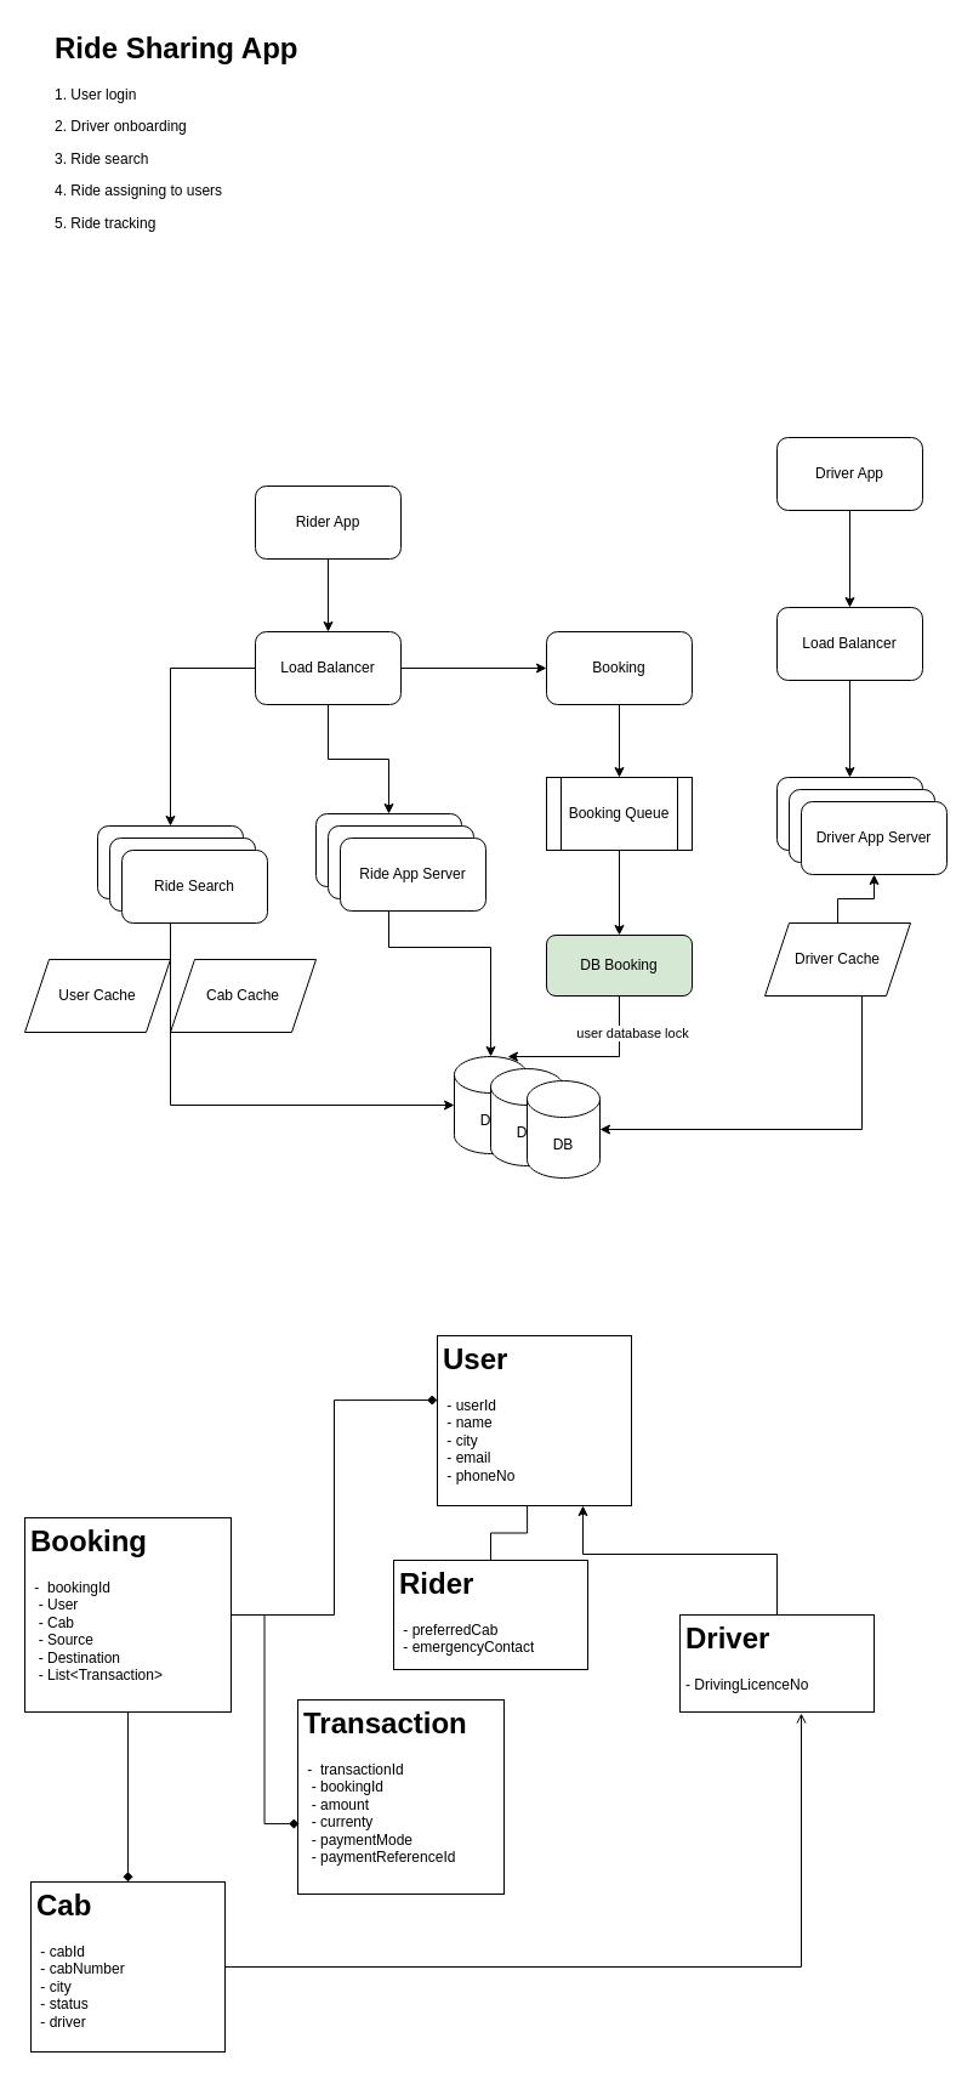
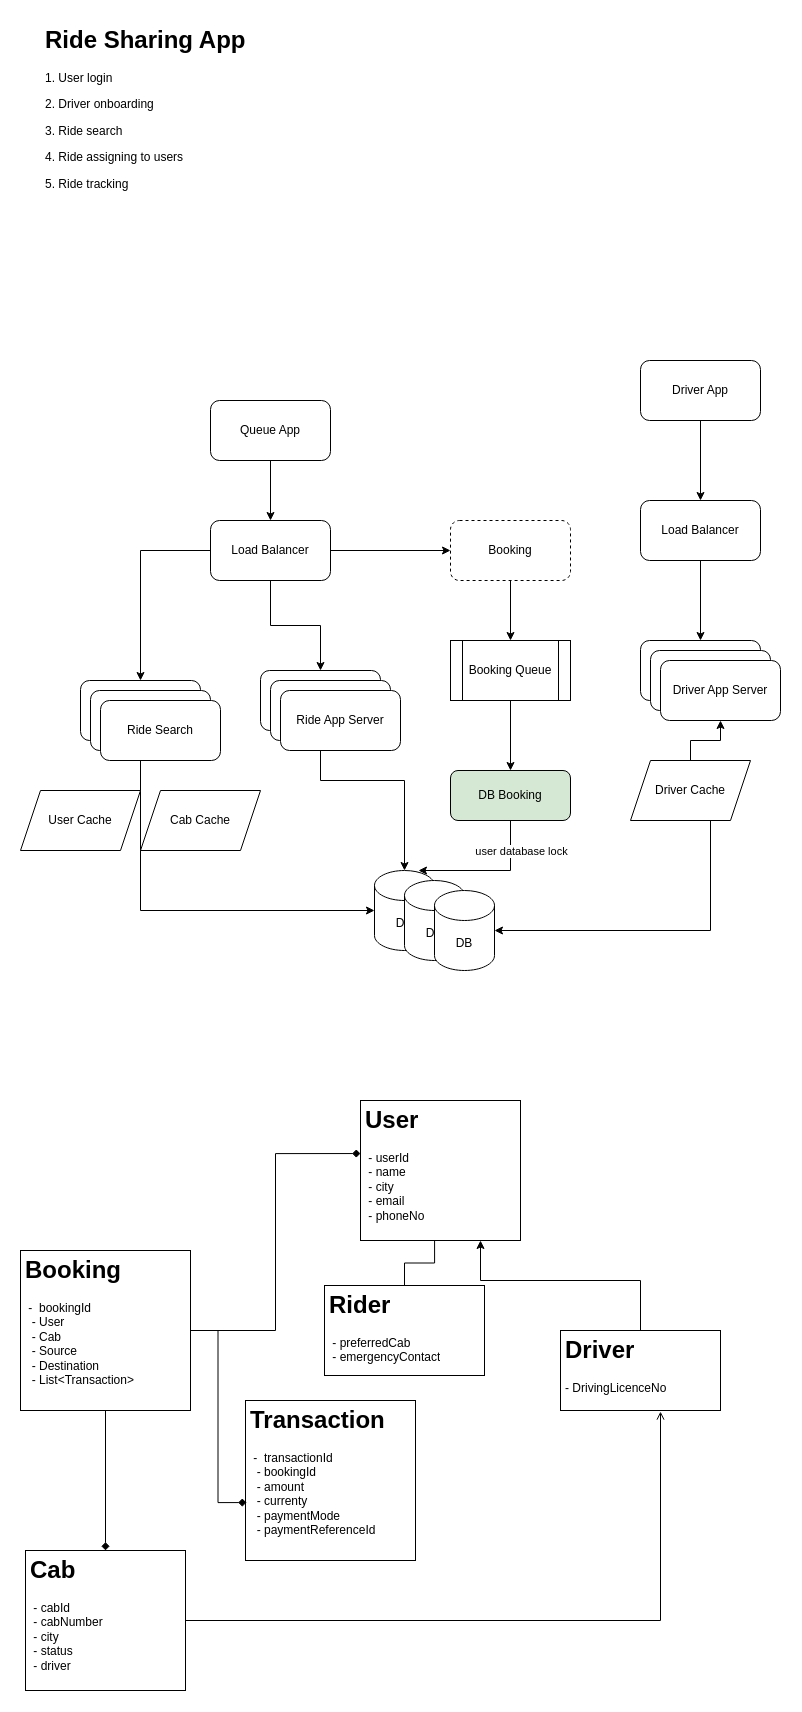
  <mxCell id="0" />
  <mxCell id="1" parent="0" />
  <mxCell id="2" value="&lt;h1&gt;Ride Sharing App&lt;/h1&gt;&lt;p&gt;1. User login&lt;/p&gt;&lt;p&gt;2. Driver onboarding&lt;/p&gt;&lt;p&gt;3. Ride search&lt;/p&gt;&lt;p&gt;4. Ride assigning to users&lt;/p&gt;&lt;p&gt;5. Ride tracking&lt;/p&gt;&lt;p&gt;&lt;br&gt;&lt;/p&gt;" style="text;html=1;spacing=5;spacingTop=-20;whiteSpace=wrap;overflow=hidden;rounded=0;" parent="1" vertex="1"><mxGeometry x="40" y="20" width="470" height="190" as="geometry" /></mxCell>
  <mxCell id="3" value="" style="edgeStyle=orthogonalEdgeStyle;rounded=0;orthogonalLoop=1;jettySize=auto;html=1;" parent="1" source="4" target="9" edge="1"><mxGeometry relative="1" as="geometry" /></mxCell>
- <mxCell id="4" value="Rider App" style="rounded=1;whiteSpace=wrap;html=1;" parent="1" vertex="1"><mxGeometry x="210" y="400" width="120" height="60" as="geometry" /></mxCell>
+ <mxCell id="4" value="Queue App" style="rounded=1;whiteSpace=wrap;html=1;" parent="1" vertex="1"><mxGeometry x="210" y="400" width="120" height="60" as="geometry" /></mxCell>
  <mxCell id="5" value="" style="edgeStyle=orthogonalEdgeStyle;rounded=0;orthogonalLoop=1;jettySize=auto;html=1;" parent="1" source="6" target="13" edge="1"><mxGeometry relative="1" as="geometry" /></mxCell>
  <mxCell id="6" value="Driver App" style="rounded=1;whiteSpace=wrap;html=1;" parent="1" vertex="1"><mxGeometry x="640" y="360" width="120" height="60" as="geometry" /></mxCell>
  <mxCell id="7" value="" style="edgeStyle=orthogonalEdgeStyle;rounded=0;orthogonalLoop=1;jettySize=auto;html=1;" parent="1" source="9" target="11" edge="1"><mxGeometry relative="1" as="geometry" /></mxCell>
  <mxCell id="8" style="edgeStyle=orthogonalEdgeStyle;rounded=0;orthogonalLoop=1;jettySize=auto;html=1;entryX=0.5;entryY=0;entryDx=0;entryDy=0;" parent="1" source="9" target="17" edge="1"><mxGeometry relative="1" as="geometry" /></mxCell>
  <mxCell id="9" value="Load Balancer" style="rounded=1;whiteSpace=wrap;html=1;" parent="1" vertex="1"><mxGeometry x="210" y="520" width="120" height="60" as="geometry" /></mxCell>
  <mxCell id="10" style="edgeStyle=orthogonalEdgeStyle;rounded=0;orthogonalLoop=1;jettySize=auto;html=1;" parent="1" source="11" target="15" edge="1"><mxGeometry relative="1" as="geometry"><Array as="points"><mxPoint x="320" y="780" /><mxPoint x="404" y="780" /></Array></mxGeometry></mxCell>
  <mxCell id="11" value="Ride App Server" style="rounded=1;whiteSpace=wrap;html=1;" parent="1" vertex="1"><mxGeometry x="260" y="670" width="120" height="60" as="geometry" /></mxCell>
  <mxCell id="12" value="" style="edgeStyle=orthogonalEdgeStyle;rounded=0;orthogonalLoop=1;jettySize=auto;html=1;" parent="1" source="13" target="14" edge="1"><mxGeometry relative="1" as="geometry" /></mxCell>
  <mxCell id="13" value="Load Balancer" style="rounded=1;whiteSpace=wrap;html=1;" parent="1" vertex="1"><mxGeometry x="640" y="500" width="120" height="60" as="geometry" /></mxCell>
  <mxCell id="14" value="Driver App Server" style="rounded=1;whiteSpace=wrap;html=1;" parent="1" vertex="1"><mxGeometry x="640" y="640" width="120" height="60" as="geometry" /></mxCell>
  <mxCell id="15" value="DB" style="shape=cylinder3;whiteSpace=wrap;html=1;boundedLbl=1;backgroundOutline=1;size=15;" parent="1" vertex="1"><mxGeometry x="374" y="870" width="60" height="80" as="geometry" /></mxCell>
  <mxCell id="16" style="edgeStyle=orthogonalEdgeStyle;rounded=0;orthogonalLoop=1;jettySize=auto;html=1;entryX=1;entryY=0.5;entryDx=0;entryDy=0;entryPerimeter=0;" parent="1" source="28" target="21" edge="1"><mxGeometry relative="1" as="geometry"><mxPoint x="686" y="950" as="sourcePoint" /><mxPoint x="500" y="960" as="targetPoint" /><Array as="points"><mxPoint x="710" y="930" /></Array></mxGeometry></mxCell>
  <mxCell id="17" value="Ride Search" style="rounded=1;whiteSpace=wrap;html=1;" parent="1" vertex="1"><mxGeometry x="80" y="680" width="120" height="60" as="geometry" /></mxCell>
  <mxCell id="18" style="edgeStyle=orthogonalEdgeStyle;rounded=0;orthogonalLoop=1;jettySize=auto;html=1;entryX=0;entryY=0.5;entryDx=0;entryDy=0;entryPerimeter=0;" parent="1" source="17" target="15" edge="1"><mxGeometry relative="1" as="geometry"><Array as="points"><mxPoint x="140" y="910" /></Array></mxGeometry></mxCell>
  <mxCell id="19" value="User Cache" style="shape=parallelogram;perimeter=parallelogramPerimeter;whiteSpace=wrap;html=1;fixedSize=1;" parent="1" vertex="1"><mxGeometry x="20" y="790" width="120" height="60" as="geometry" /></mxCell>
  <mxCell id="20" value="DB" style="shape=cylinder3;whiteSpace=wrap;html=1;boundedLbl=1;backgroundOutline=1;size=15;" parent="1" vertex="1"><mxGeometry x="404" y="880" width="60" height="80" as="geometry" /></mxCell>
  <mxCell id="21" value="DB" style="shape=cylinder3;whiteSpace=wrap;html=1;boundedLbl=1;backgroundOutline=1;size=15;" parent="1" vertex="1"><mxGeometry x="434" y="890" width="60" height="80" as="geometry" /></mxCell>
  <mxCell id="22" value="Driver App Server" style="rounded=1;whiteSpace=wrap;html=1;" parent="1" vertex="1"><mxGeometry x="650" y="650" width="120" height="60" as="geometry" /></mxCell>
  <mxCell id="23" value="Driver App Server" style="rounded=1;whiteSpace=wrap;html=1;" parent="1" vertex="1"><mxGeometry x="660" y="660" width="120" height="60" as="geometry" /></mxCell>
  <mxCell id="24" value="Ride App Server" style="rounded=1;whiteSpace=wrap;html=1;" parent="1" vertex="1"><mxGeometry x="270" y="680" width="120" height="60" as="geometry" /></mxCell>
  <mxCell id="25" value="Ride App Server" style="rounded=1;whiteSpace=wrap;html=1;" parent="1" vertex="1"><mxGeometry x="280" y="690" width="120" height="60" as="geometry" /></mxCell>
  <mxCell id="26" value="Cab Cache" style="shape=parallelogram;perimeter=parallelogramPerimeter;whiteSpace=wrap;html=1;fixedSize=1;" parent="1" vertex="1"><mxGeometry x="140" y="790" width="120" height="60" as="geometry" /></mxCell>
  <mxCell id="27" style="edgeStyle=orthogonalEdgeStyle;rounded=0;orthogonalLoop=1;jettySize=auto;html=1;entryX=0.5;entryY=1;entryDx=0;entryDy=0;" parent="1" source="28" target="23" edge="1"><mxGeometry relative="1" as="geometry" /></mxCell>
  <mxCell id="28" value="Driver Cache" style="shape=parallelogram;perimeter=parallelogramPerimeter;whiteSpace=wrap;html=1;fixedSize=1;" parent="1" vertex="1"><mxGeometry x="630" y="760" width="120" height="60" as="geometry" /></mxCell>
  <mxCell id="29" value="Ride Search" style="rounded=1;whiteSpace=wrap;html=1;" parent="1" vertex="1"><mxGeometry x="90" y="690" width="120" height="60" as="geometry" /></mxCell>
  <mxCell id="30" value="Ride Search" style="rounded=1;whiteSpace=wrap;html=1;" parent="1" vertex="1"><mxGeometry x="100" y="700" width="120" height="60" as="geometry" /></mxCell>
  <mxCell id="31" style="edgeStyle=orthogonalEdgeStyle;rounded=0;orthogonalLoop=1;jettySize=auto;html=1;entryX=0.733;entryY=0;entryDx=0;entryDy=0;entryPerimeter=0;exitX=0.5;exitY=1;exitDx=0;exitDy=0;" parent="1" source="50" target="15" edge="1"><mxGeometry relative="1" as="geometry"><mxPoint x="510" y="740" as="sourcePoint" /><Array as="points"><mxPoint x="510" y="870" /></Array></mxGeometry></mxCell>
  <mxCell id="32" style="edgeStyle=orthogonalEdgeStyle;rounded=0;orthogonalLoop=1;jettySize=auto;html=1;endArrow=diamond;endFill=1;" parent="1" source="33" target="35" edge="1"><mxGeometry relative="1" as="geometry" /></mxCell>
  <mxCell id="33" value="&lt;h1&gt;Booking&lt;/h1&gt;&lt;div&gt;&amp;nbsp;-&amp;nbsp; bookingId&lt;/div&gt;&lt;div&gt;&lt;span style=&quot;background-color: initial;&quot;&gt;&amp;nbsp; - User&lt;/span&gt;&lt;br&gt;&lt;/div&gt;&lt;div&gt;&amp;nbsp; - Cab&lt;/div&gt;&lt;div&gt;&amp;nbsp; - Source&lt;/div&gt;&lt;div&gt;&amp;nbsp; - Destination&lt;/div&gt;&lt;div&gt;&amp;nbsp; - List&amp;lt;Transaction&amp;gt;&lt;/div&gt;" style="text;html=1;spacing=5;spacingTop=-20;whiteSpace=wrap;overflow=hidden;rounded=0;strokeColor=default;" parent="1" vertex="1"><mxGeometry x="20" y="1250" width="170" height="160" as="geometry" /></mxCell>
  <mxCell id="34" value="&lt;h1&gt;User&lt;/h1&gt;&lt;div&gt;&amp;nbsp;- userId&lt;/div&gt;&lt;div&gt;&amp;nbsp;- name&lt;/div&gt;&lt;div&gt;&amp;nbsp;- city&lt;/div&gt;&lt;div&gt;&amp;nbsp;- email&lt;/div&gt;&lt;div&gt;&amp;nbsp;- phoneNo&lt;/div&gt;" style="text;html=1;spacing=5;spacingTop=-20;whiteSpace=wrap;overflow=hidden;rounded=0;strokeColor=default;" parent="1" vertex="1"><mxGeometry x="360" y="1100" width="160" height="140" as="geometry" /></mxCell>
  <mxCell id="35" value="&lt;h1&gt;Cab&lt;/h1&gt;&lt;div&gt;&amp;nbsp;- cabId&lt;/div&gt;&lt;div&gt;&amp;nbsp;- cabNumber&lt;/div&gt;&lt;div&gt;&amp;nbsp;- city&lt;/div&gt;&lt;div&gt;&amp;nbsp;- status&lt;/div&gt;&lt;div&gt;&amp;nbsp;- driver&lt;/div&gt;" style="text;html=1;spacing=5;spacingTop=-20;whiteSpace=wrap;overflow=hidden;rounded=0;strokeColor=default;" parent="1" vertex="1"><mxGeometry x="25" y="1550" width="160" height="140" as="geometry" /></mxCell>
  <mxCell id="36" value="&lt;h1&gt;Transaction&lt;/h1&gt;&lt;div&gt;&amp;nbsp;-&amp;nbsp; transactionId&lt;/div&gt;&lt;div&gt;&lt;span style=&quot;background-color: initial;&quot;&gt;&amp;nbsp; - bookingId&lt;/span&gt;&lt;br&gt;&lt;/div&gt;&lt;div&gt;&amp;nbsp; - amount&lt;/div&gt;&lt;div&gt;&amp;nbsp; - currenty&lt;/div&gt;&lt;div&gt;&amp;nbsp; - paymentMode&lt;/div&gt;&lt;div&gt;&amp;nbsp; - paymentReferenceId&lt;/div&gt;" style="text;html=1;spacing=5;spacingTop=-20;whiteSpace=wrap;overflow=hidden;rounded=0;strokeColor=default;" parent="1" vertex="1"><mxGeometry x="245" y="1400" width="170" height="160" as="geometry" /></mxCell>
  <mxCell id="37" style="edgeStyle=orthogonalEdgeStyle;rounded=0;orthogonalLoop=1;jettySize=auto;html=1;entryX=0;entryY=0.379;entryDx=0;entryDy=0;entryPerimeter=0;startArrow=none;startFill=0;endArrow=diamond;endFill=1;" parent="1" source="33" target="34" edge="1"><mxGeometry relative="1" as="geometry" /></mxCell>
  <mxCell id="38" style="edgeStyle=orthogonalEdgeStyle;rounded=0;orthogonalLoop=1;jettySize=auto;html=1;entryX=0.463;entryY=1;entryDx=0;entryDy=0;entryPerimeter=0;endArrow=none;" parent="1" source="39" target="34" edge="1"><mxGeometry relative="1" as="geometry" /></mxCell>
  <mxCell id="39" value="&lt;h1&gt;Rider&lt;/h1&gt;&lt;div&gt;&amp;nbsp;- preferredCab&lt;br&gt;&lt;/div&gt;&lt;div&gt;&amp;nbsp;- emergencyContact&lt;/div&gt;" style="text;html=1;spacing=5;spacingTop=-20;whiteSpace=wrap;overflow=hidden;rounded=0;strokeColor=default;" parent="1" vertex="1"><mxGeometry x="324" y="1285" width="160" height="90" as="geometry" /></mxCell>
  <mxCell id="40" style="edgeStyle=orthogonalEdgeStyle;rounded=0;orthogonalLoop=1;jettySize=auto;html=1;entryX=0.75;entryY=1;entryDx=0;entryDy=0;" parent="1" source="41" target="34" edge="1"><mxGeometry relative="1" as="geometry"><Array as="points"><mxPoint x="640" y="1280" /><mxPoint x="480" y="1280" /></Array></mxGeometry></mxCell>
  <mxCell id="41" value="&lt;h1&gt;Driver&lt;/h1&gt;&lt;div&gt;- DrivingLicenceNo&lt;/div&gt;&lt;div&gt;&lt;br&gt;&lt;/div&gt;" style="text;html=1;spacing=5;spacingTop=-20;whiteSpace=wrap;overflow=hidden;rounded=0;strokeColor=default;" parent="1" vertex="1"><mxGeometry x="560" y="1330" width="160" height="80" as="geometry" /></mxCell>
  <mxCell id="42" style="edgeStyle=orthogonalEdgeStyle;rounded=0;orthogonalLoop=1;jettySize=auto;html=1;entryX=0.625;entryY=1.013;entryDx=0;entryDy=0;entryPerimeter=0;endArrow=open;" parent="1" source="35" target="41" edge="1"><mxGeometry relative="1" as="geometry" /></mxCell>
  <mxCell id="43" style="edgeStyle=orthogonalEdgeStyle;rounded=0;orthogonalLoop=1;jettySize=auto;html=1;entryX=0.006;entryY=0.638;entryDx=0;entryDy=0;entryPerimeter=0;endArrow=diamond;endFill=1;" parent="1" source="33" target="36" edge="1"><mxGeometry relative="1" as="geometry" /></mxCell>
  <mxCell id="44" value="" style="edgeStyle=orthogonalEdgeStyle;rounded=0;orthogonalLoop=1;jettySize=auto;html=1;" parent="1" source="9" target="45" edge="1"><mxGeometry relative="1" as="geometry"><mxPoint x="330" y="550" as="sourcePoint" /><mxPoint x="510" y="680" as="targetPoint" /></mxGeometry></mxCell>
- <mxCell id="45" value="Booking" style="rounded=1;whiteSpace=wrap;html=1;" parent="1" vertex="1"><mxGeometry x="450" y="520" width="120" height="60" as="geometry" /></mxCell>
+ <mxCell id="45" value="Booking" style="rounded=1;whiteSpace=wrap;html=1;dashed=1;" parent="1" vertex="1"><mxGeometry x="450" y="520" width="120" height="60" as="geometry" /></mxCell>
  <mxCell id="46" value="" style="edgeStyle=orthogonalEdgeStyle;rounded=0;orthogonalLoop=1;jettySize=auto;html=1;" parent="1" source="45" target="47" edge="1"><mxGeometry relative="1" as="geometry"><mxPoint x="500" y="580" as="sourcePoint" /><mxPoint x="510" y="680" as="targetPoint" /></mxGeometry></mxCell>
  <mxCell id="47" value="Booking Queue" style="shape=process;whiteSpace=wrap;html=1;backgroundOutline=1;" parent="1" vertex="1"><mxGeometry x="450" y="640" width="120" height="60" as="geometry" /></mxCell>
  <mxCell id="48" value="" style="edgeStyle=orthogonalEdgeStyle;rounded=0;orthogonalLoop=1;jettySize=auto;html=1;entryX=0.5;entryY=0;entryDx=0;entryDy=0;exitX=0.5;exitY=1;exitDx=0;exitDy=0;" parent="1" source="47" target="50" edge="1"><mxGeometry relative="1" as="geometry"><mxPoint x="510" y="740" as="sourcePoint" /><mxPoint x="418" y="870" as="targetPoint" /><Array as="points" /></mxGeometry></mxCell>
  <mxCell id="49" value="user database lock" style="edgeLabel;html=1;align=center;verticalAlign=middle;resizable=0;points=[];" parent="48" vertex="1" connectable="0"><mxGeometry x="-0.306" y="-1" relative="1" as="geometry"><mxPoint x="11" y="126" as="offset" /></mxGeometry></mxCell>
  <mxCell id="50" value="DB Booking" style="rounded=1;whiteSpace=wrap;html=1;fillColor=#d5e8d4;" parent="1" vertex="1"><mxGeometry x="450" y="770" width="120" height="50" as="geometry" /></mxCell>
